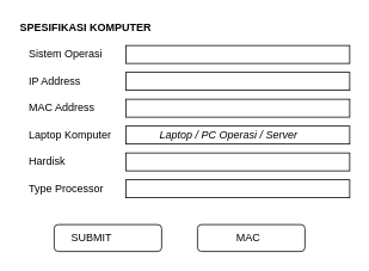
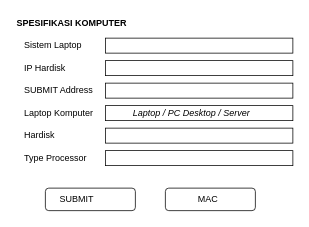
  <mxCell id="0" />
  <mxCell id="1" parent="0" />
  <mxCell id="2" value="SPESIFIKASI KOMPUTER" style="text;html=1;strokeColor=none;fillColor=none;align=left;verticalAlign=middle;whiteSpace=wrap;rounded=0;fontStyle=1" vertex="1" parent="1"><mxGeometry x="20" y="20" width="300" height="20" as="geometry" /></mxCell>
- <mxCell id="3" value="Sistem Operasi" style="text;html=1;strokeColor=none;fillColor=none;align=left;verticalAlign=middle;whiteSpace=wrap;rounded=0;" vertex="1" parent="1"><mxGeometry x="30" y="50" width="140" height="20" as="geometry" /></mxCell>
+ <mxCell id="3" value="Sistem Laptop" style="text;html=1;strokeColor=none;fillColor=none;align=left;verticalAlign=middle;whiteSpace=wrap;rounded=0;" vertex="1" parent="1"><mxGeometry x="30" y="50" width="140" height="20" as="geometry" /></mxCell>
  <mxCell id="4" value="" style="rounded=0;whiteSpace=wrap;html=1;align=left;" vertex="1" parent="1"><mxGeometry x="140" y="50" width="250" height="20" as="geometry" /></mxCell>
  <mxCell id="5" value="" style="rounded=0;whiteSpace=wrap;html=1;align=left;" vertex="1" parent="1"><mxGeometry x="140" y="80" width="250" height="20" as="geometry" /></mxCell>
- <mxCell id="6" value="IP Address" style="text;html=1;strokeColor=none;fillColor=none;align=left;verticalAlign=middle;whiteSpace=wrap;rounded=0;" vertex="1" parent="1"><mxGeometry x="30" y="80" width="140" height="20" as="geometry" /></mxCell>
- <mxCell id="7" value="MAC Address" style="text;html=1;strokeColor=none;fillColor=none;align=left;verticalAlign=middle;whiteSpace=wrap;rounded=0;" vertex="1" parent="1"><mxGeometry x="30" y="110" width="140" height="20" as="geometry" /></mxCell>
+ <mxCell id="6" value="IP Hardisk" style="text;html=1;strokeColor=none;fillColor=none;align=left;verticalAlign=middle;whiteSpace=wrap;rounded=0;" vertex="1" parent="1"><mxGeometry x="30" y="80" width="140" height="20" as="geometry" /></mxCell>
+ <mxCell id="7" value="SUBMIT Address" style="text;html=1;strokeColor=none;fillColor=none;align=left;verticalAlign=middle;whiteSpace=wrap;rounded=0;" vertex="1" parent="1"><mxGeometry x="30" y="110" width="140" height="20" as="geometry" /></mxCell>
  <mxCell id="8" value="" style="rounded=0;whiteSpace=wrap;html=1;align=left;" vertex="1" parent="1"><mxGeometry x="140" y="110" width="250" height="20" as="geometry" /></mxCell>
  <mxCell id="9" value="Laptop Komputer" style="text;html=1;strokeColor=none;fillColor=none;align=left;verticalAlign=middle;whiteSpace=wrap;rounded=0;" vertex="1" parent="1"><mxGeometry x="30" y="140" width="140" height="20" as="geometry" /></mxCell>
  <mxCell id="10" value="" style="rounded=0;whiteSpace=wrap;html=1;align=left;" vertex="1" parent="1"><mxGeometry x="140" y="140" width="250" height="20" as="geometry" /></mxCell>
  <mxCell id="11" value="Hardisk" style="text;html=1;strokeColor=none;fillColor=none;align=left;verticalAlign=middle;whiteSpace=wrap;rounded=0;" vertex="1" parent="1"><mxGeometry x="30" y="170" width="140" height="20" as="geometry" /></mxCell>
  <mxCell id="12" value="" style="rounded=0;whiteSpace=wrap;html=1;align=left;" vertex="1" parent="1"><mxGeometry x="140" y="170" width="250" height="20" as="geometry" /></mxCell>
  <mxCell id="13" value="Type Processor" style="text;html=1;strokeColor=none;fillColor=none;align=left;verticalAlign=middle;whiteSpace=wrap;rounded=0;" vertex="1" parent="1"><mxGeometry x="30" y="200" width="140" height="20" as="geometry" /></mxCell>
  <mxCell id="14" value="" style="rounded=0;whiteSpace=wrap;html=1;align=left;" vertex="1" parent="1"><mxGeometry x="140" y="200" width="250" height="20" as="geometry" /></mxCell>
  <mxCell id="15" value="" style="rounded=1;whiteSpace=wrap;html=1;align=left;" vertex="1" parent="1"><mxGeometry x="60" y="250" width="120" height="30" as="geometry" /></mxCell>
  <mxCell id="16" value="SUBMIT" style="text;html=1;strokeColor=none;fillColor=none;align=center;verticalAlign=middle;whiteSpace=wrap;rounded=0;" vertex="1" parent="1"><mxGeometry x="82" y="255" width="40" height="20" as="geometry" /></mxCell>
  <mxCell id="17" value="" style="rounded=1;whiteSpace=wrap;html=1;align=left;" vertex="1" parent="1"><mxGeometry x="220" y="250" width="120" height="30" as="geometry" /></mxCell>
  <mxCell id="18" value="MAC" style="text;html=1;strokeColor=none;fillColor=none;align=center;verticalAlign=middle;whiteSpace=wrap;rounded=0;" vertex="1" parent="1"><mxGeometry x="257" y="255" width="40" height="20" as="geometry" /></mxCell>
- <mxCell id="19" value="Laptop / PC Operasi / Server" style="text;html=1;strokeColor=none;fillColor=none;align=center;verticalAlign=middle;whiteSpace=wrap;rounded=0;fontStyle=2" vertex="1" parent="1"><mxGeometry x="150" y="140" width="210" height="20" as="geometry" /></mxCell>
+ <mxCell id="19" value="Laptop / PC Desktop / Server" style="text;html=1;strokeColor=none;fillColor=none;align=center;verticalAlign=middle;whiteSpace=wrap;rounded=0;fontStyle=2" vertex="1" parent="1"><mxGeometry x="150" y="140" width="210" height="20" as="geometry" /></mxCell>
